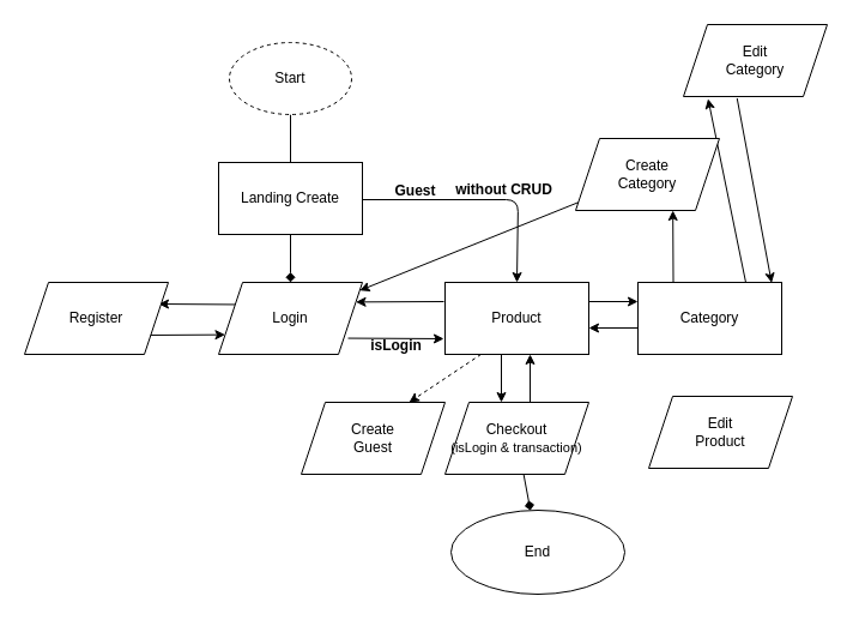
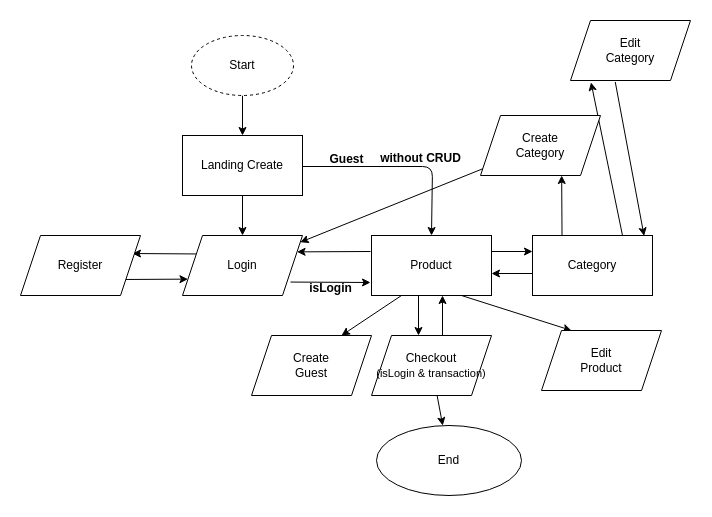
  <mxCell id="0" />
  <mxCell id="1" parent="0" />
- <mxCell id="2" value="" style="edgeStyle=none;html=1;endArrow=none;" edge="1" parent="1" source="3" target="6"><mxGeometry relative="1" as="geometry" /></mxCell>
+ <mxCell id="2" value="" style="edgeStyle=none;html=1;" edge="1" parent="1" source="3" target="6"><mxGeometry relative="1" as="geometry" /></mxCell>
  <mxCell id="3" value="Start" style="ellipse;whiteSpace=wrap;html=1;dashed=1;" vertex="1" parent="1"><mxGeometry x="191" y="35" width="102" height="60" as="geometry" /></mxCell>
  <mxCell id="4" style="edgeStyle=none;html=1;exitX=1;exitY=0.25;exitDx=0;exitDy=0;fontSize=12;entryX=0.5;entryY=0;entryDx=0;entryDy=0;" edge="1" parent="1" target="12"><mxGeometry relative="1" as="geometry"><mxPoint x="302" y="166" as="sourcePoint" /><mxPoint x="382" y="166" as="targetPoint" /><Array as="points"><mxPoint x="432" y="166" /></Array></mxGeometry></mxCell>
- <mxCell id="5" value="" style="edgeStyle=none;html=1;fontSize=12;endArrow=diamond;" edge="1" parent="1" source="6" target="23"><mxGeometry relative="1" as="geometry" /></mxCell>
+ <mxCell id="5" value="" style="edgeStyle=none;html=1;fontSize=12;" edge="1" parent="1" source="6" target="23"><mxGeometry relative="1" as="geometry" /></mxCell>
  <mxCell id="6" value="Landing Create" style="whiteSpace=wrap;html=1;" vertex="1" parent="1"><mxGeometry x="182" y="135" width="120" height="60" as="geometry" /></mxCell>
  <mxCell id="7" style="edgeStyle=none;html=1;fontSize=12;entryX=1;entryY=0.25;entryDx=0;entryDy=0;" edge="1" parent="1" target="23"><mxGeometry relative="1" as="geometry"><mxPoint x="370" y="251" as="sourcePoint" /><mxPoint x="302" y="250" as="targetPoint" /><Array as="points" /></mxGeometry></mxCell>
  <mxCell id="8" value="" style="edgeStyle=none;html=1;fontSize=12;" edge="1" parent="1"><mxGeometry relative="1" as="geometry"><mxPoint x="491" y="251" as="sourcePoint" /><mxPoint x="532" y="251" as="targetPoint" /></mxGeometry></mxCell>
- <mxCell id="9" style="edgeStyle=none;html=1;exitX=0.25;exitY=1;exitDx=0;exitDy=0;entryX=0.75;entryY=0;entryDx=0;entryDy=0;fontSize=12;dashed=1;" edge="1" parent="1" source="12" target="29"><mxGeometry relative="1" as="geometry" /></mxCell>
+ <mxCell id="9" style="edgeStyle=none;html=1;exitX=0.25;exitY=1;exitDx=0;exitDy=0;entryX=0.75;entryY=0;entryDx=0;entryDy=0;fontSize=12;" edge="1" parent="1" source="12" target="29"><mxGeometry relative="1" as="geometry" /></mxCell>
+ <mxCell id="10" style="edgeStyle=none;html=1;exitX=0.75;exitY=1;exitDx=0;exitDy=0;entryX=0.25;entryY=0;entryDx=0;entryDy=0;fontSize=12;" edge="1" parent="1" source="12" target="30"><mxGeometry relative="1" as="geometry" /></mxCell>
  <mxCell id="11" value="" style="edgeStyle=none;html=1;fontSize=12;" edge="1" parent="1"><mxGeometry relative="1" as="geometry"><mxPoint x="418" y="295" as="sourcePoint" /><mxPoint x="418" y="335" as="targetPoint" /></mxGeometry></mxCell>
  <mxCell id="12" value="Product" style="whiteSpace=wrap;html=1;" vertex="1" parent="1"><mxGeometry x="371" y="235" width="120" height="60" as="geometry" /></mxCell>
  <mxCell id="13" value="&lt;font style=&quot;font-size: 12px;&quot;&gt;Guest&lt;/font&gt;" style="text;strokeColor=none;fillColor=none;html=1;fontSize=24;fontStyle=1;verticalAlign=middle;align=center;" vertex="1" parent="1"><mxGeometry x="321" y="150" width="50" height="10" as="geometry" /></mxCell>
  <mxCell id="14" value="" style="edgeStyle=none;html=1;fontSize=12;exitX=0;exitY=0.25;exitDx=0;exitDy=0;" edge="1" parent="1" source="23"><mxGeometry relative="1" as="geometry"><mxPoint x="182" y="250" as="sourcePoint" /><mxPoint x="132" y="253" as="targetPoint" /></mxGeometry></mxCell>
  <mxCell id="15" value="" style="edgeStyle=none;html=1;fontSize=12;exitX=0.9;exitY=0.776;exitDx=0;exitDy=0;exitPerimeter=0;" edge="1" parent="1" source="23"><mxGeometry relative="1" as="geometry"><mxPoint x="302" y="280" as="sourcePoint" /><mxPoint x="370" y="282" as="targetPoint" /></mxGeometry></mxCell>
  <mxCell id="16" value="" style="edgeStyle=none;html=1;fontSize=12;entryX=0;entryY=0.75;entryDx=0;entryDy=0;" edge="1" parent="1" target="23"><mxGeometry relative="1" as="geometry"><mxPoint x="120" y="279" as="sourcePoint" /><mxPoint x="182" y="280" as="targetPoint" /></mxGeometry></mxCell>
  <mxCell id="17" value="&lt;font style=&quot;font-size: 12px;&quot;&gt;without CRUD&lt;/font&gt;" style="text;strokeColor=none;fillColor=none;html=1;fontSize=24;fontStyle=1;verticalAlign=middle;align=center;" vertex="1" parent="1"><mxGeometry x="395" y="149" width="50" height="10" as="geometry" /></mxCell>
  <mxCell id="18" value="&lt;font style=&quot;font-size: 12px;&quot;&gt;isLogin&lt;/font&gt;" style="text;strokeColor=none;fillColor=none;html=1;fontSize=24;fontStyle=1;verticalAlign=middle;align=center;" vertex="1" parent="1"><mxGeometry x="280" y="279" width="100" height="10" as="geometry" /></mxCell>
  <mxCell id="19" value="" style="edgeStyle=none;html=1;fontSize=12;exitX=0.071;exitY=0;exitDx=0;exitDy=0;exitPerimeter=0;" edge="1" parent="1"><mxGeometry relative="1" as="geometry"><mxPoint x="561.52" y="235" as="sourcePoint" /><mxPoint x="561.173" y="175" as="targetPoint" /></mxGeometry></mxCell>
  <mxCell id="20" value="" style="edgeStyle=none;html=1;fontSize=12;exitX=0.75;exitY=0;exitDx=0;exitDy=0;entryX=0.171;entryY=1.031;entryDx=0;entryDy=0;entryPerimeter=0;" edge="1" parent="1" source="22" target="28"><mxGeometry relative="1" as="geometry" /></mxCell>
  <mxCell id="21" value="" style="edgeStyle=none;html=1;fontSize=12;" edge="1" parent="1"><mxGeometry relative="1" as="geometry"><mxPoint x="532" y="273" as="sourcePoint" /><mxPoint x="491" y="273" as="targetPoint" /></mxGeometry></mxCell>
  <mxCell id="22" value="Category" style="whiteSpace=wrap;html=1;" vertex="1" parent="1"><mxGeometry x="532" y="235" width="120" height="60" as="geometry" /></mxCell>
  <mxCell id="23" value="Login" style="shape=parallelogram;perimeter=parallelogramPerimeter;whiteSpace=wrap;html=1;fixedSize=1;" vertex="1" parent="1"><mxGeometry x="182" y="235" width="120" height="60" as="geometry" /></mxCell>
  <mxCell id="24" value="Register" style="shape=parallelogram;perimeter=parallelogramPerimeter;whiteSpace=wrap;html=1;fixedSize=1;" vertex="1" parent="1"><mxGeometry x="20" y="235" width="120" height="60" as="geometry" /></mxCell>
  <mxCell id="25" value="" style="edgeStyle=none;html=1;fontSize=12;" edge="1" parent="1" source="26" target="23"><mxGeometry relative="1" as="geometry" /></mxCell>
  <mxCell id="26" value="Create&lt;br&gt;Category" style="shape=parallelogram;perimeter=parallelogramPerimeter;whiteSpace=wrap;html=1;fixedSize=1;" vertex="1" parent="1"><mxGeometry x="480" y="115" width="120" height="60" as="geometry" /></mxCell>
  <mxCell id="27" value="" style="edgeStyle=none;html=1;fontSize=12;entryX=0.93;entryY=0.007;entryDx=0;entryDy=0;entryPerimeter=0;exitX=0.373;exitY=1.024;exitDx=0;exitDy=0;exitPerimeter=0;" edge="1" parent="1" source="28" target="22"><mxGeometry relative="1" as="geometry" /></mxCell>
  <mxCell id="28" value="Edit&lt;br&gt;Category" style="shape=parallelogram;perimeter=parallelogramPerimeter;whiteSpace=wrap;html=1;fixedSize=1;" vertex="1" parent="1"><mxGeometry x="570" y="20" width="120" height="60" as="geometry" /></mxCell>
  <mxCell id="29" value="Create&lt;br&gt;Guest" style="shape=parallelogram;perimeter=parallelogramPerimeter;whiteSpace=wrap;html=1;fixedSize=1;" vertex="1" parent="1"><mxGeometry x="251" y="335" width="120" height="60" as="geometry" /></mxCell>
  <mxCell id="30" value="Edit&lt;br&gt;Product" style="shape=parallelogram;perimeter=parallelogramPerimeter;whiteSpace=wrap;html=1;fixedSize=1;" vertex="1" parent="1"><mxGeometry x="541" y="330" width="120" height="60" as="geometry" /></mxCell>
  <mxCell id="31" value="" style="edgeStyle=none;html=1;fontSize=12;" edge="1" parent="1"><mxGeometry relative="1" as="geometry"><mxPoint x="442" y="335" as="sourcePoint" /><mxPoint x="442" y="295" as="targetPoint" /></mxGeometry></mxCell>
- <mxCell id="32" value="" style="edgeStyle=none;html=1;fontSize=12;endArrow=diamond;" edge="1" parent="1" source="33" target="34"><mxGeometry relative="1" as="geometry" /></mxCell>
+ <mxCell id="32" value="" style="edgeStyle=none;html=1;fontSize=12;" edge="1" parent="1" source="33" target="34"><mxGeometry relative="1" as="geometry" /></mxCell>
  <mxCell id="33" value="Checkout&lt;br&gt;&lt;font style=&quot;font-size: 11px;&quot;&gt;(isLogin &amp;amp; transaction)&lt;/font&gt;" style="shape=parallelogram;perimeter=parallelogramPerimeter;whiteSpace=wrap;html=1;fixedSize=1;" vertex="1" parent="1"><mxGeometry x="371" y="335" width="120" height="60" as="geometry" /></mxCell>
  <mxCell id="34" value="End" style="ellipse;whiteSpace=wrap;html=1;" vertex="1" parent="1"><mxGeometry x="376" y="425" width="145" height="70" as="geometry" /></mxCell>
